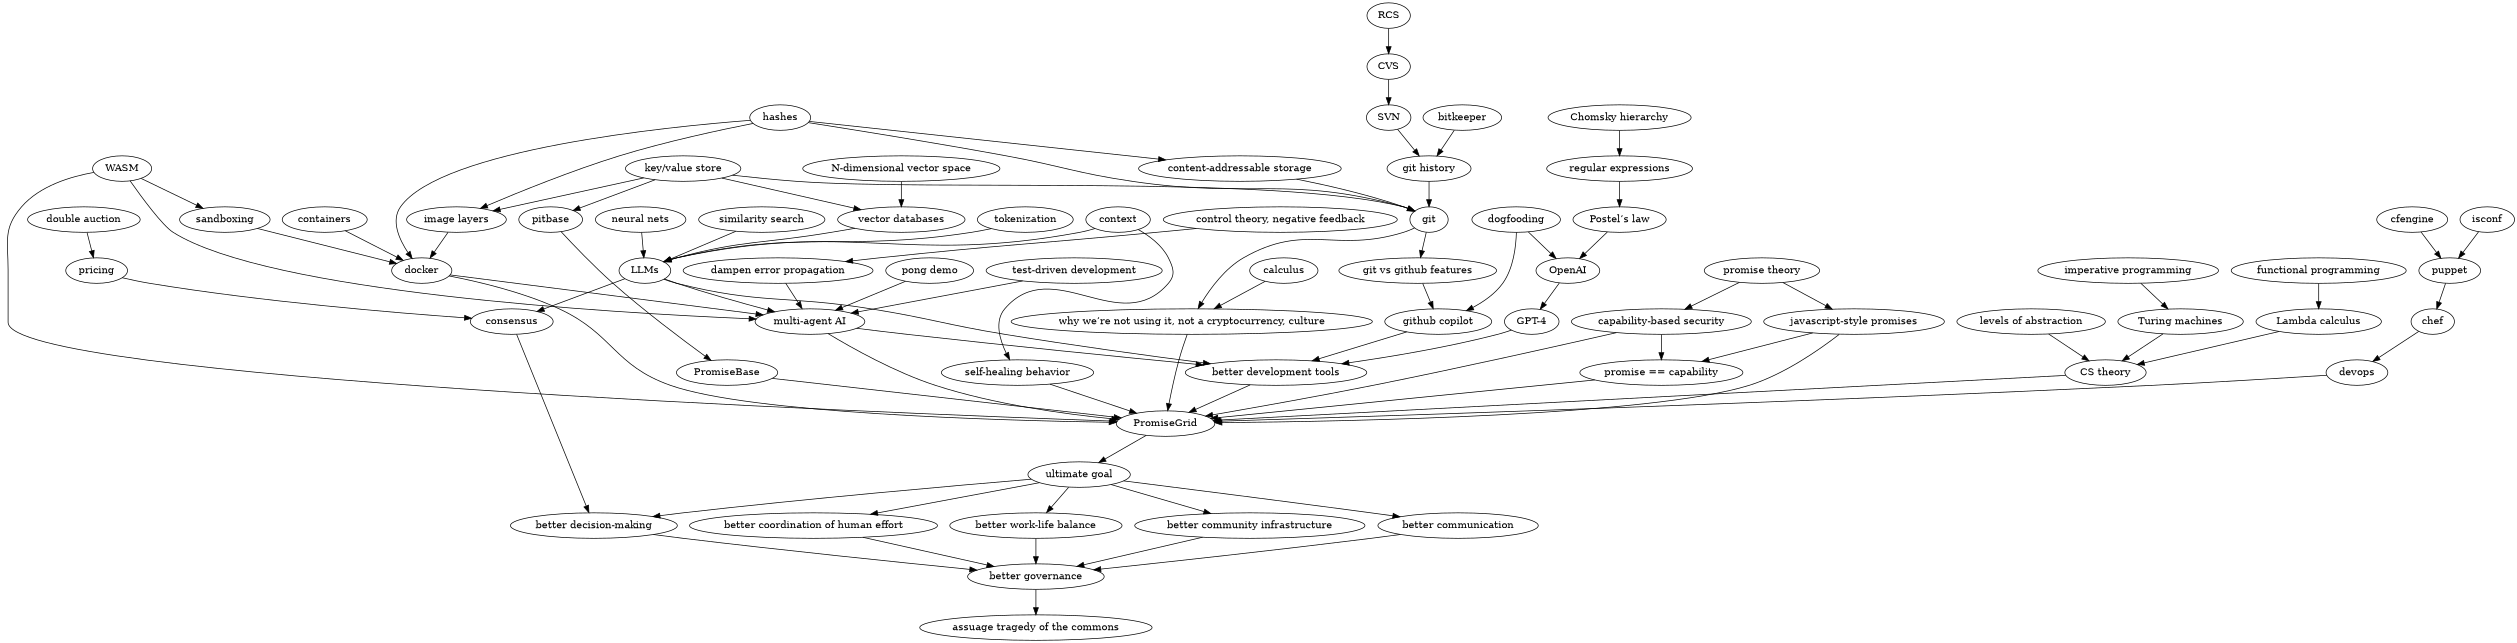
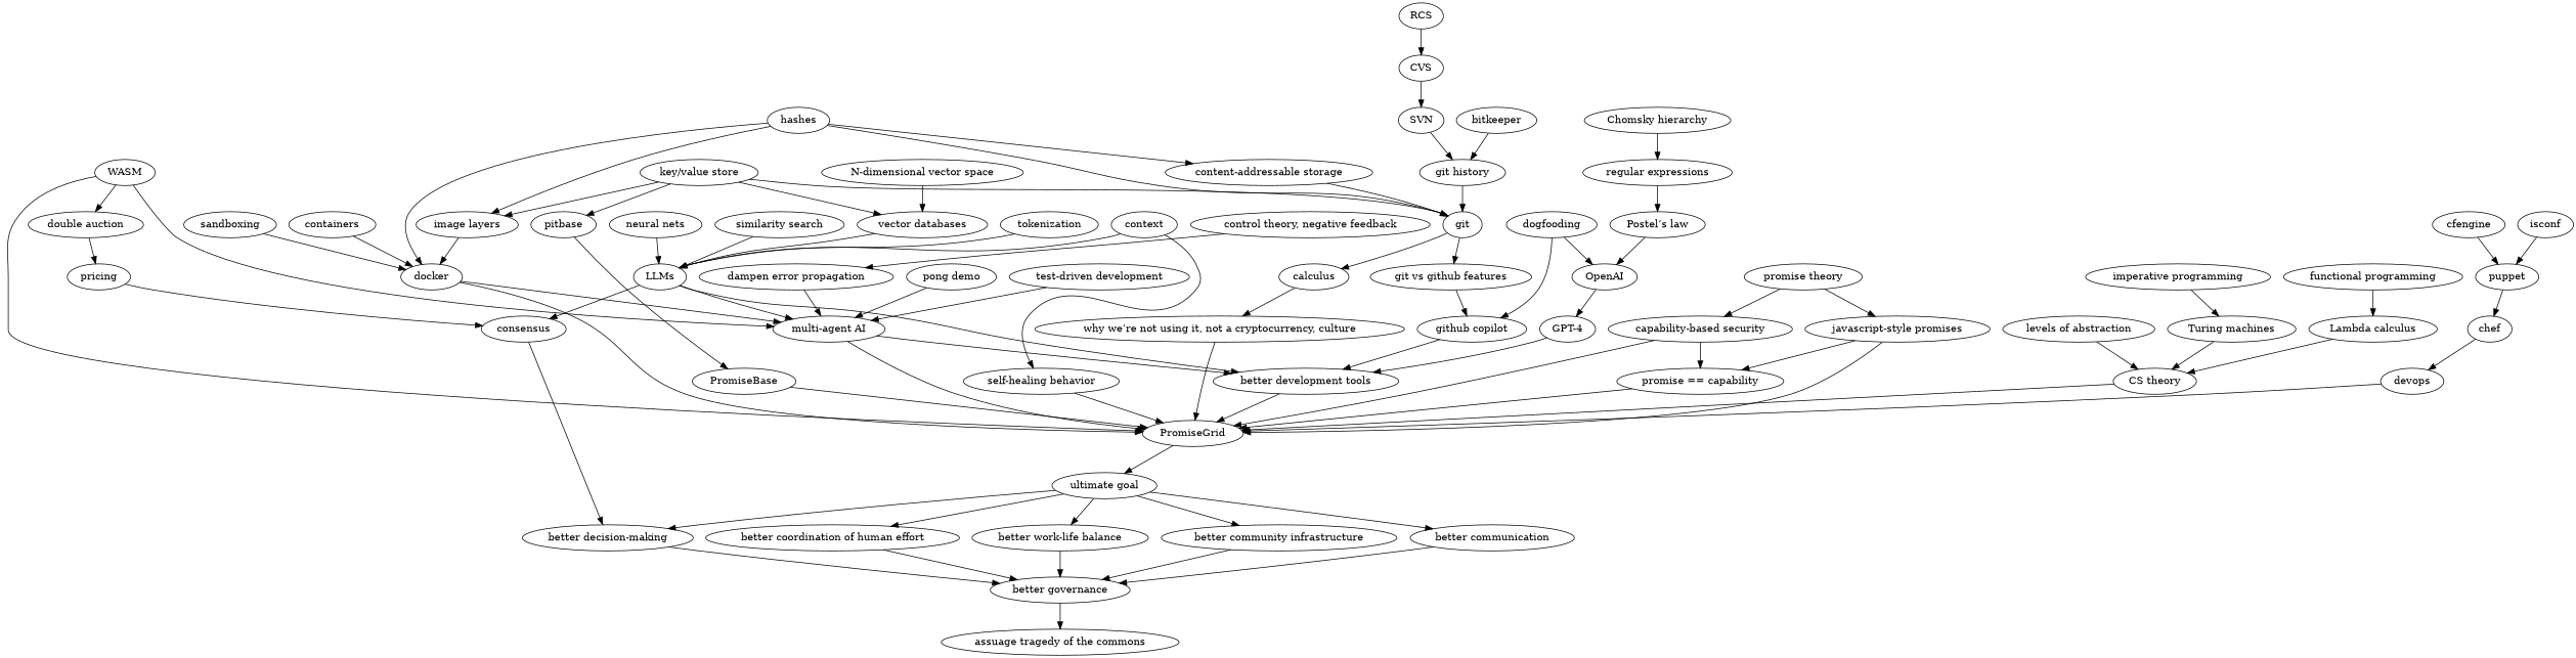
  digraph {
    rankdir=TB
    hashes
    "content-addressable storage"
    git
    docker
    "image layers"
    "git vs github features"
    n7 [label=calculus]
    "multi-agent AI"
    PromiseGrid
    "github copilot"
    "why we’re not using it, not a cryptocurrency, culture"
    "better development tools"
    "ultimate goal"
    WASM
    sandboxing
    OpenAI
    "GPT-4"
    "better decision-making"
    "better community infrastructure"
    "better communication"
    "better coordination of human effort"
    "better work-life balance"
    "capability-based security"
    "promise == capability"
    "double auction"
    pricing
    consensus
    "better governance"
    "assuage tragedy of the commons"
    LLMs
    "key/value store"
    "vector databases"
    pitbase
    PromiseBase
    dogfooding
    "Chomsky hierarchy"
    "regular expressions"
    "Postel’s law"
    "levels of abstraction"
    "CS theory"
    "Turing machines"
    "Lambda calculus"
    containers
    "git history"
    bitkeeper
    RCS
    CVS
    SVN
    cfengine
    puppet
    chef
    devops
    isconf
    "promise theory"
    "javascript-style promises"
    "pong demo"
    "functional programming"
    "imperative programming"
    "neural nets"
    "similarity search"
    context
    "self-healing behavior"
    tokenization
    "N-dimensional vector space"
    "control theory, negative feedback"
    "dampen error propagation"
    "test-driven development"
    hashes -> "content-addressable storage"
    hashes -> git
    hashes -> docker
    hashes -> "image layers"
    "content-addressable storage" -> git
    git -> "git vs github features"
-   git -> "why we’re not using it, not a cryptocurrency, culture"
+   git -> n7
    docker -> "multi-agent AI"
    docker -> PromiseGrid
    "image layers" -> docker
    "git vs github features" -> "github copilot"
    n7 -> "why we’re not using it, not a cryptocurrency, culture"
    "multi-agent AI" -> PromiseGrid
    "multi-agent AI" -> "better development tools"
    PromiseGrid -> "ultimate goal"
    "github copilot" -> "better development tools"
    "why we’re not using it, not a cryptocurrency, culture" -> PromiseGrid
    "better development tools" -> PromiseGrid
    "ultimate goal" -> "better decision-making"
    "ultimate goal" -> "better community infrastructure"
    "ultimate goal" -> "better communication"
    "ultimate goal" -> "better coordination of human effort"
    "ultimate goal" -> "better work-life balance"
    WASM -> "multi-agent AI"
    WASM -> PromiseGrid
-   WASM -> sandboxing
+   WASM -> "double auction"
    sandboxing -> docker
    OpenAI -> "GPT-4"
    "GPT-4" -> "better development tools"
    "better decision-making" -> "better governance"
    "better community infrastructure" -> "better governance"
    "better communication" -> "better governance"
    "better coordination of human effort" -> "better governance"
    "better work-life balance" -> "better governance"
    "capability-based security" -> PromiseGrid
    "capability-based security" -> "promise == capability"
    "promise == capability" -> PromiseGrid
    "double auction" -> pricing
    pricing -> consensus
    consensus -> "better decision-making"
    "better governance" -> "assuage tragedy of the commons"
    LLMs -> "multi-agent AI"
    LLMs -> "better development tools"
    LLMs -> consensus
    "key/value store" -> git
    "key/value store" -> "image layers"
    "key/value store" -> "vector databases"
    "key/value store" -> pitbase
    "vector databases" -> LLMs
    pitbase -> PromiseBase
    PromiseBase -> PromiseGrid
    dogfooding -> "github copilot"
    dogfooding -> OpenAI
    "Chomsky hierarchy" -> "regular expressions"
    "regular expressions" -> "Postel’s law"
    "Postel’s law" -> OpenAI
    "levels of abstraction" -> "CS theory"
    "CS theory" -> PromiseGrid
    "Turing machines" -> "CS theory"
    "Lambda calculus" -> "CS theory"
    containers -> docker
    "git history" -> git
    bitkeeper -> "git history"
    RCS -> CVS
    CVS -> SVN
    SVN -> "git history"
    cfengine -> puppet
    puppet -> chef
    chef -> devops
    devops -> PromiseGrid
    isconf -> puppet
    "promise theory" -> "capability-based security"
    "promise theory" -> "javascript-style promises"
    "javascript-style promises" -> PromiseGrid
    "javascript-style promises" -> "promise == capability"
    "pong demo" -> "multi-agent AI"
    "functional programming" -> "Lambda calculus"
    "imperative programming" -> "Turing machines"
    "neural nets" -> LLMs
    "similarity search" -> LLMs
    context -> LLMs
    context -> "self-healing behavior"
    "self-healing behavior" -> PromiseGrid
    tokenization -> LLMs
    "N-dimensional vector space" -> "vector databases"
    "control theory, negative feedback" -> "dampen error propagation"
    "dampen error propagation" -> "multi-agent AI"
    "test-driven development" -> "multi-agent AI"
  }
